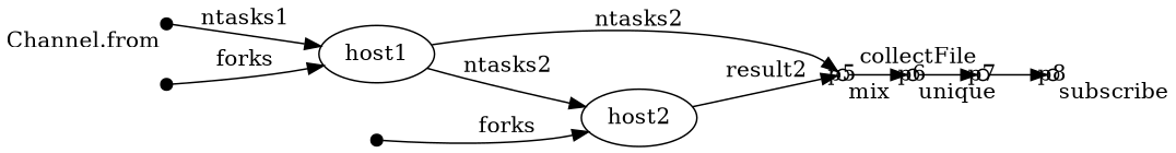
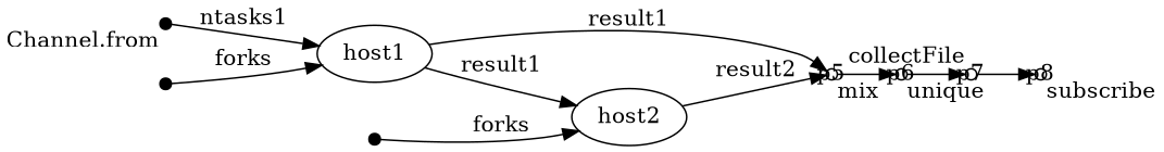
  digraph {
    rankdir=LR
    node [fixedsize=true shape=circle]
    p0 [shape=point width=0.1 xlabel="Channel.from"]
    n2 [label=host1 fixedsize="" shape=""]
    n3 [label=host2 fixedsize="" shape=""]
    p5 [width=0.1 xlabel=mix]
    p1 [shape=point width=0.1]
    p6 [width=0.1 xlabel=unique]
    p3 [shape=point width=0.1]
    p7 [width=0.1 xlabel=collectFile]
    p8 [width=0.1 xlabel=subscribe]
    p0 -> n2 [label=ntasks1]
-   n2 -> n3 [label=ntasks2]
-   n2 -> p5 [label=ntasks2]
+   n2 -> n3 [label=result1]
+   n2 -> p5 [label=result1]
    n3 -> p5 [label=result2]
    p5 -> p6
    p1 -> n2 [label=forks]
    p6 -> p7
    p3 -> n3 [label=forks]
    p7 -> p8
  }
